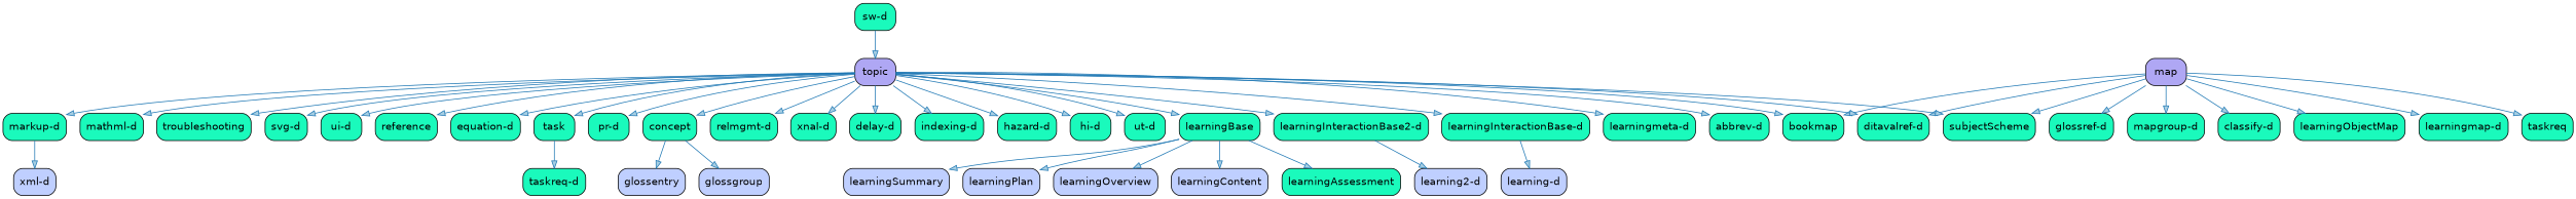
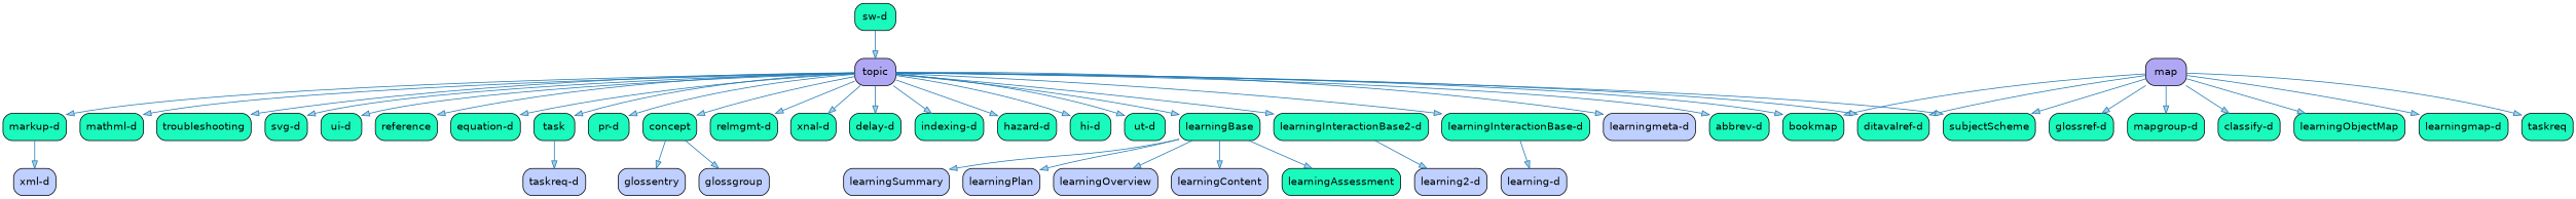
  strict digraph {
    fontname="DejaVu Sans"
    node [fillcolor="#1AFABC" fontname="DejaVu Sans" shape=Mrecord style=filled]
    edge [color="#1f78b4" fillcolor="#a6cee3" fontname="DejaVu Sans"]
    n1 [fillcolor="#AFA7F4" label=map]
    n2 [label=bookmap]
    n3 [label=learningObjectMap]
    n4 [label="learningmap-d"]
    n5 [label=taskreq]
    n6 [label="glossref-d"]
    n7 [label="ditavalref-d"]
    n8 [label="mapgroup-d"]
    n9 [label="classify-d"]
    n10 [label=subjectScheme]
    n11 [fillcolor="#AFA7F4" label=topic]
    n12 [label=learningBase]
    n13 [label="learningInteractionBase2-d"]
    n14 [label="learningInteractionBase-d"]
-   n15 [label="learningmeta-d"]
+   n15 [fillcolor="#BFCFFF" label="learningmeta-d"]
    n16 [label="abbrev-d"]
    n17 [label="markup-d"]
    n18 [label="mathml-d"]
    n19 [label=troubleshooting]
    n20 [label="svg-d"]
    n21 [label="ui-d"]
    n22 [label=reference]
    n23 [label="equation-d"]
    n24 [label=task]
    n25 [label="pr-d"]
    n26 [label=concept]
    n27 [label="relmgmt-d"]
    n28 [label="xnal-d"]
    n29 [label="delay-d"]
    n30 [label="indexing-d"]
    n31 [label="hazard-d"]
    n32 [label="hi-d"]
    n33 [label="ut-d"]
    n34 [fillcolor="#BFCFFF" label=learningSummary]
    n35 [fillcolor="#BFCFFF" label=learningPlan]
    n36 [fillcolor="#BFCFFF" label=learningOverview]
    n37 [fillcolor="#BFCFFF" label=learningContent]
    n38 [label=learningAssessment]
    n39 [fillcolor="#BFCFFF" label="learning2-d"]
    n40 [fillcolor="#BFCFFF" label="learning-d"]
    n41 [fillcolor="#BFCFFF" label="xml-d"]
-   n42 [label="taskreq-d"]
+   n42 [fillcolor="#BFCFFF" label="taskreq-d"]
    n43 [fillcolor="#BFCFFF" label=glossentry]
    n44 [fillcolor="#BFCFFF" label=glossgroup]
    n45 [label="sw-d"]
    n1 -> n2
    n1 -> n3
    n1 -> n4
    n1 -> n5
    n1 -> n6
    n1 -> n7
    n1 -> n8
    n1 -> n9
    n1 -> n10
    n11 -> n2
    n11 -> n7
    n11 -> n10
    n11 -> n12
    n11 -> n13
    n11 -> n14
    n11 -> n15
    n11 -> n16
    n11 -> n17
    n11 -> n18
    n11 -> n19
    n11 -> n20
    n11 -> n21
    n11 -> n22
    n11 -> n23
    n11 -> n24
    n11 -> n25
    n11 -> n26
    n11 -> n27
    n11 -> n28
    n11 -> n29
    n11 -> n30
    n11 -> n31
    n11 -> n32
    n11 -> n33
    n12 -> n34
    n12 -> n35
    n12 -> n36
    n12 -> n37
    n12 -> n38
    n13 -> n39
    n14 -> n40
    n17 -> n41
    n24 -> n42
    n26 -> n43
    n26 -> n44
    n45 -> n11
  }
